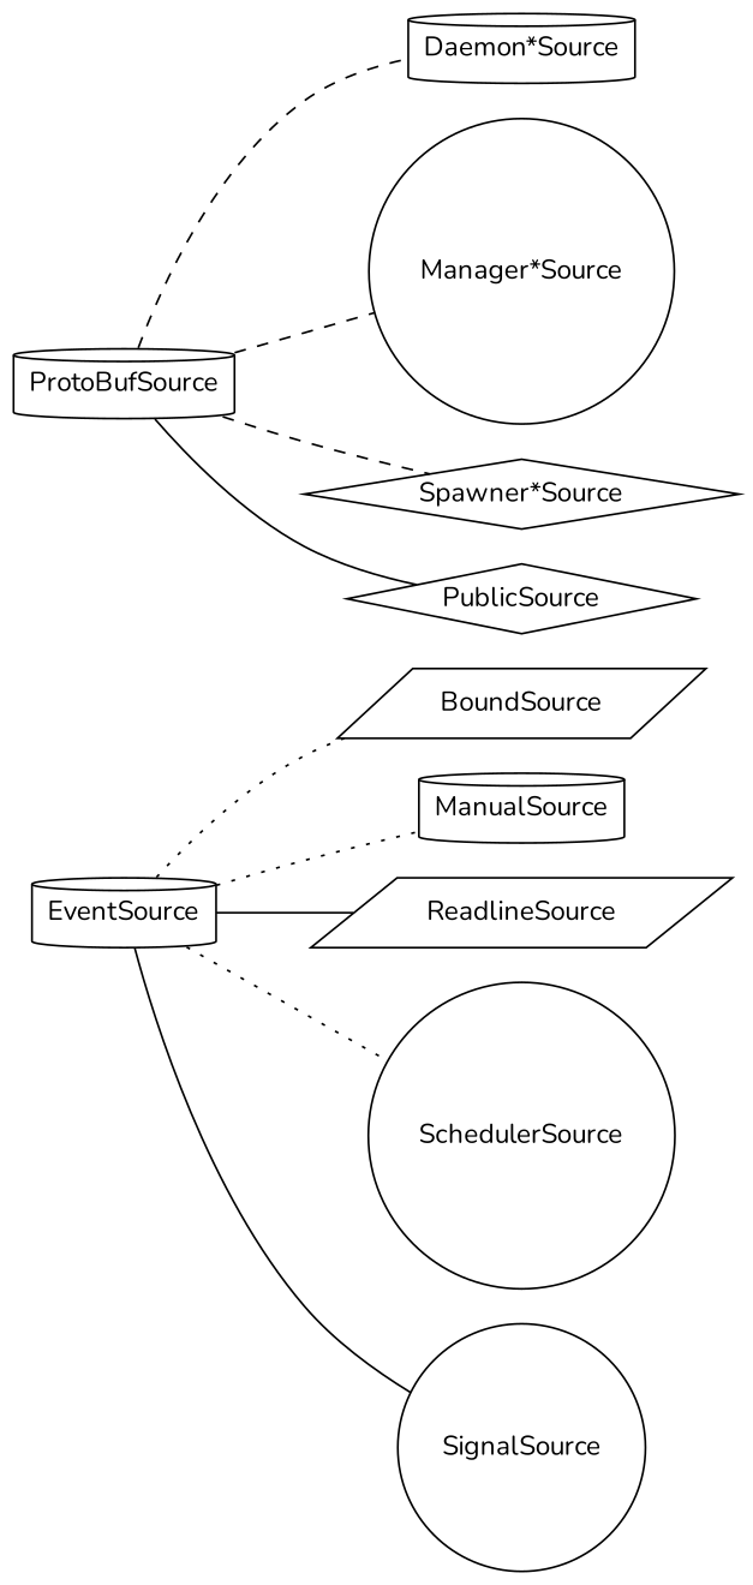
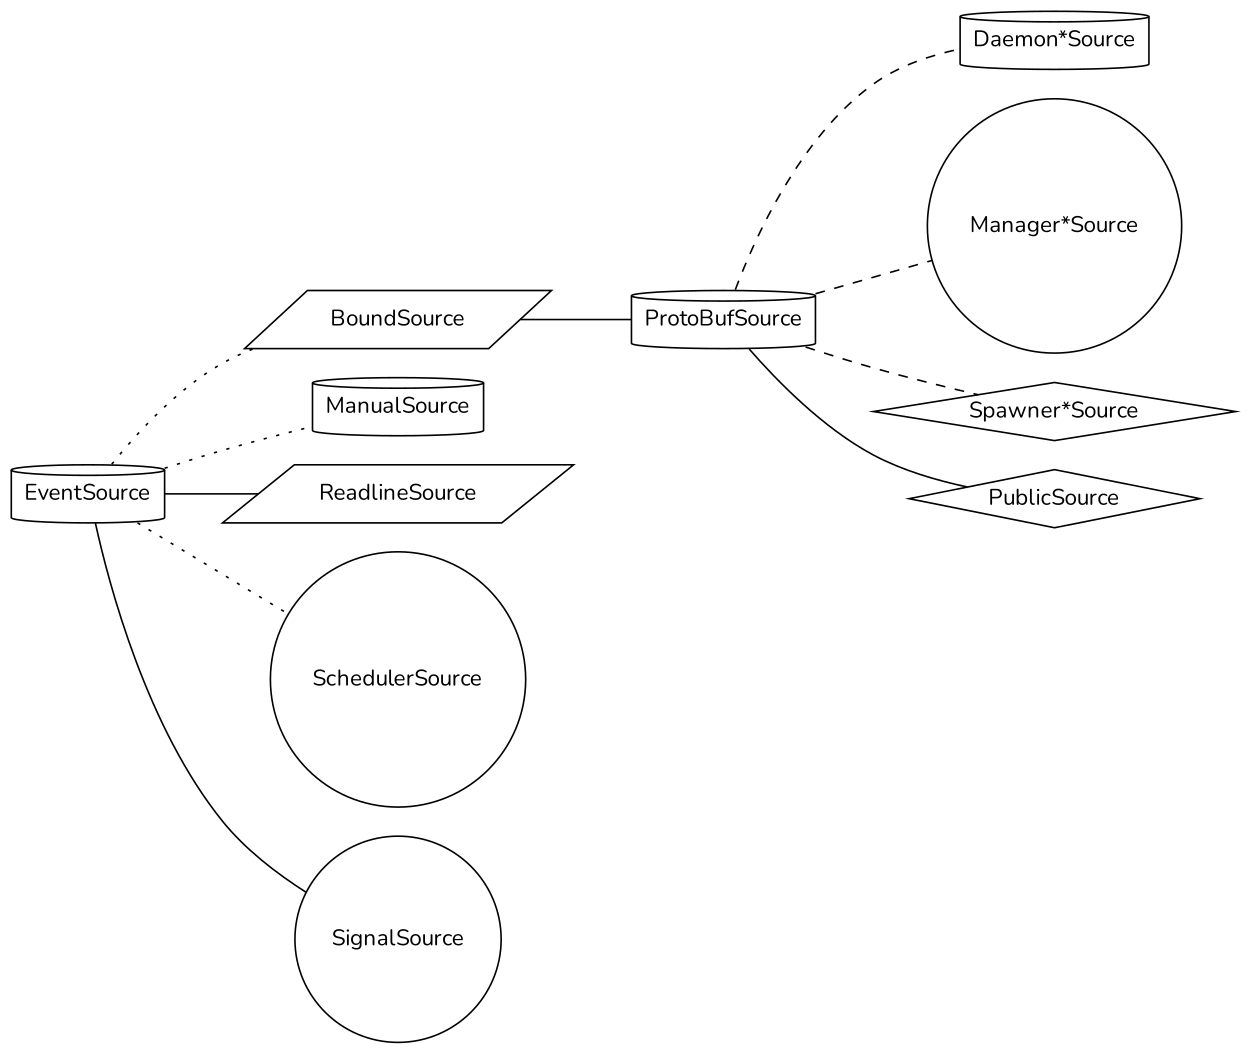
  graph {
    fontname=Nunito
    rankdir=LR
    node [fontname=Nunito shape=cylinder]
    edge [fontname=Nunito style=solid]
    n1 [label=EventSource]
    n2 [label=BoundSource shape=parallelogram]
    n3 [label=ManualSource]
    n4 [label=ReadlineSource shape=parallelogram]
    n5 [label=SchedulerSource shape=circle]
    n6 [label=SignalSource shape=circle]
    n7 [label=ProtoBufSource]
    n8 [label="Daemon*Source"]
    n9 [label="Manager*Source" shape=circle]
    n10 [label="Spawner*Source" shape=diamond]
    n11 [label=PublicSource shape=diamond]
    n1 -- n2 [style=dotted]
    n1 -- n3 [style=dotted]
    n1 -- n4
    n1 -- n5 [style=dotted]
    n1 -- n6
+   n2 -- n7
    n7 -- n8 [style=dashed]
    n7 -- n9 [style=dashed]
    n7 -- n10 [style=dashed]
    n7 -- n11
  }
